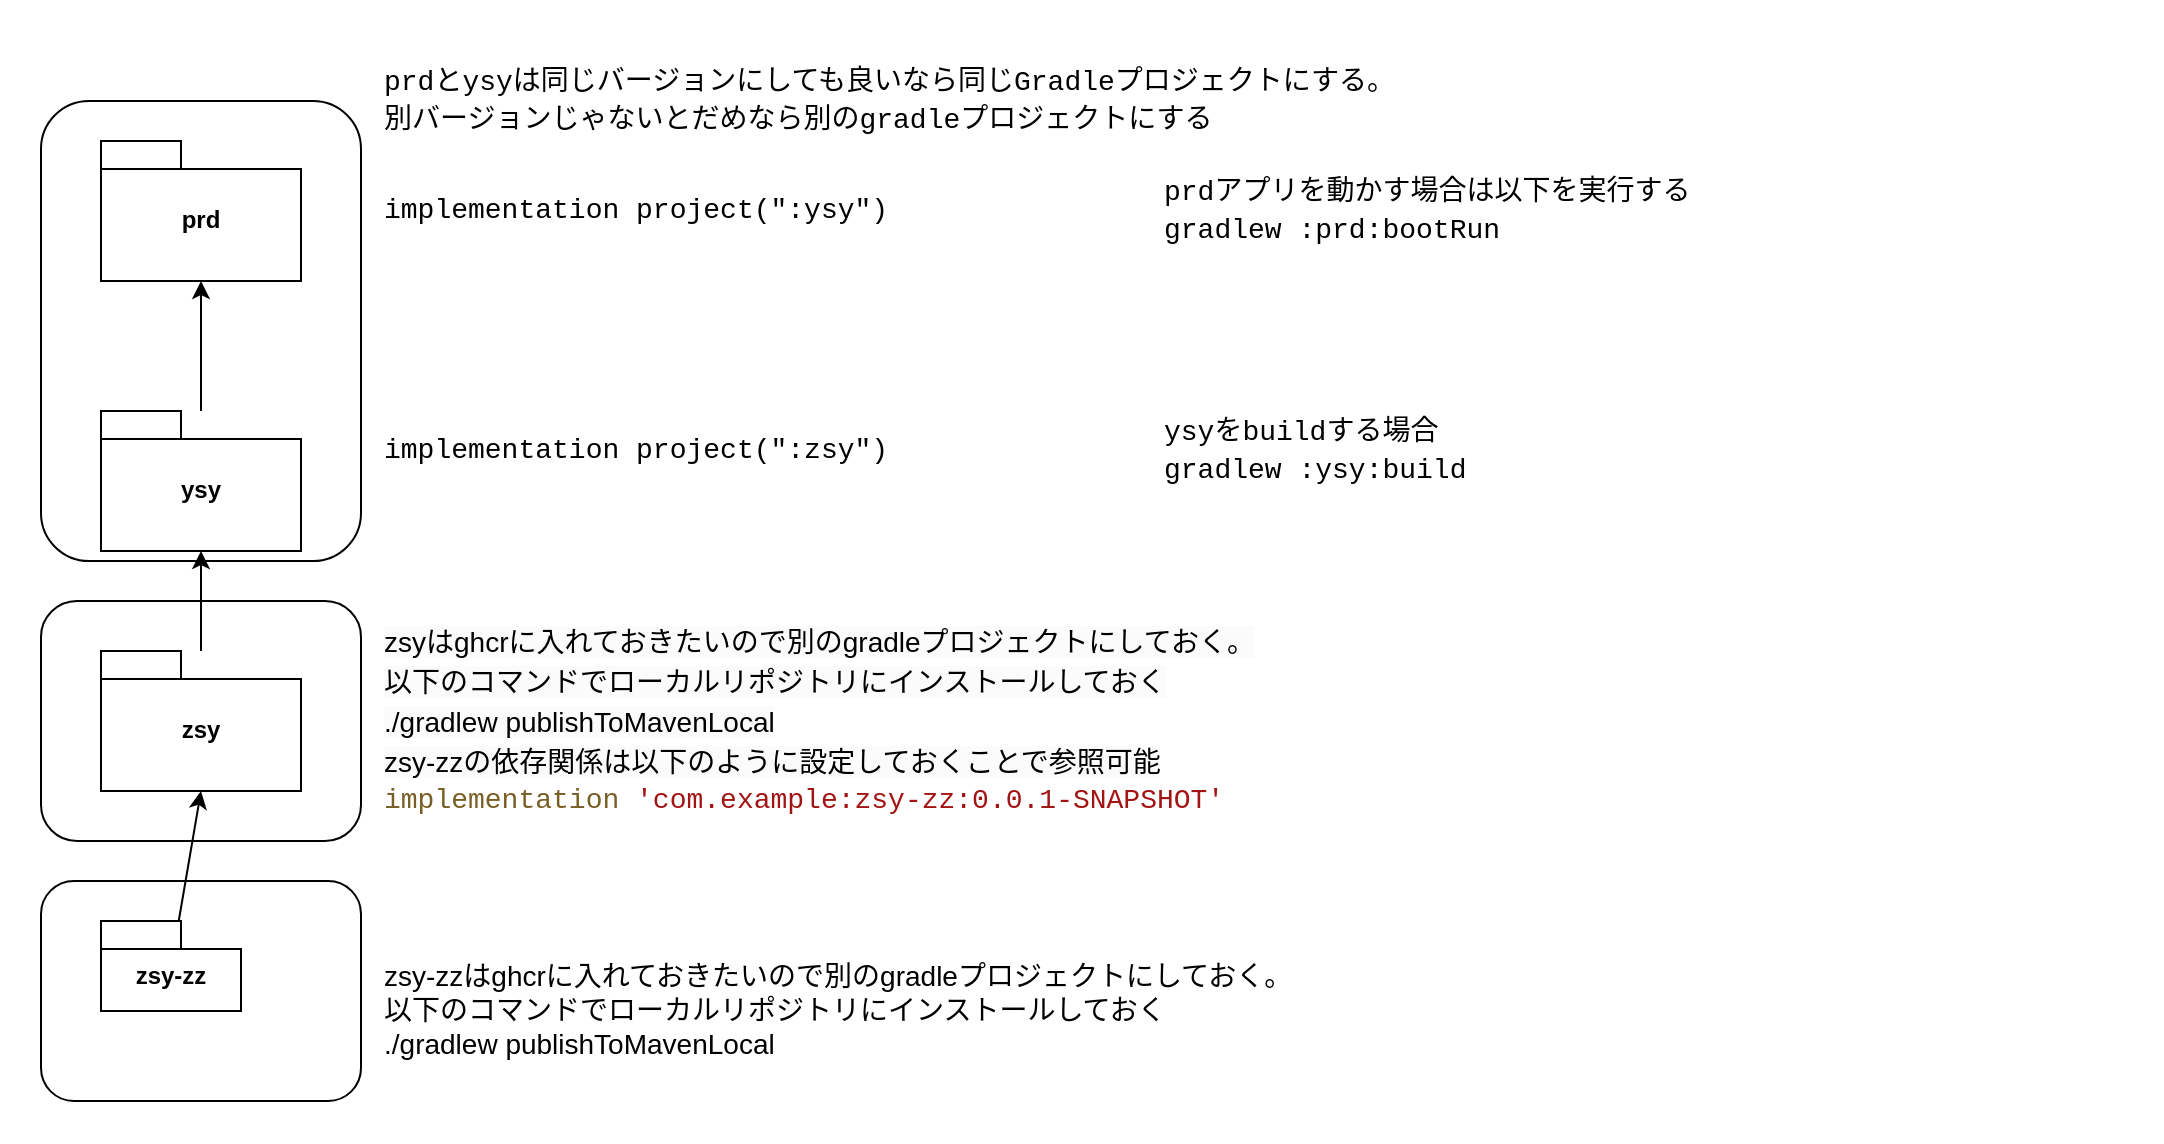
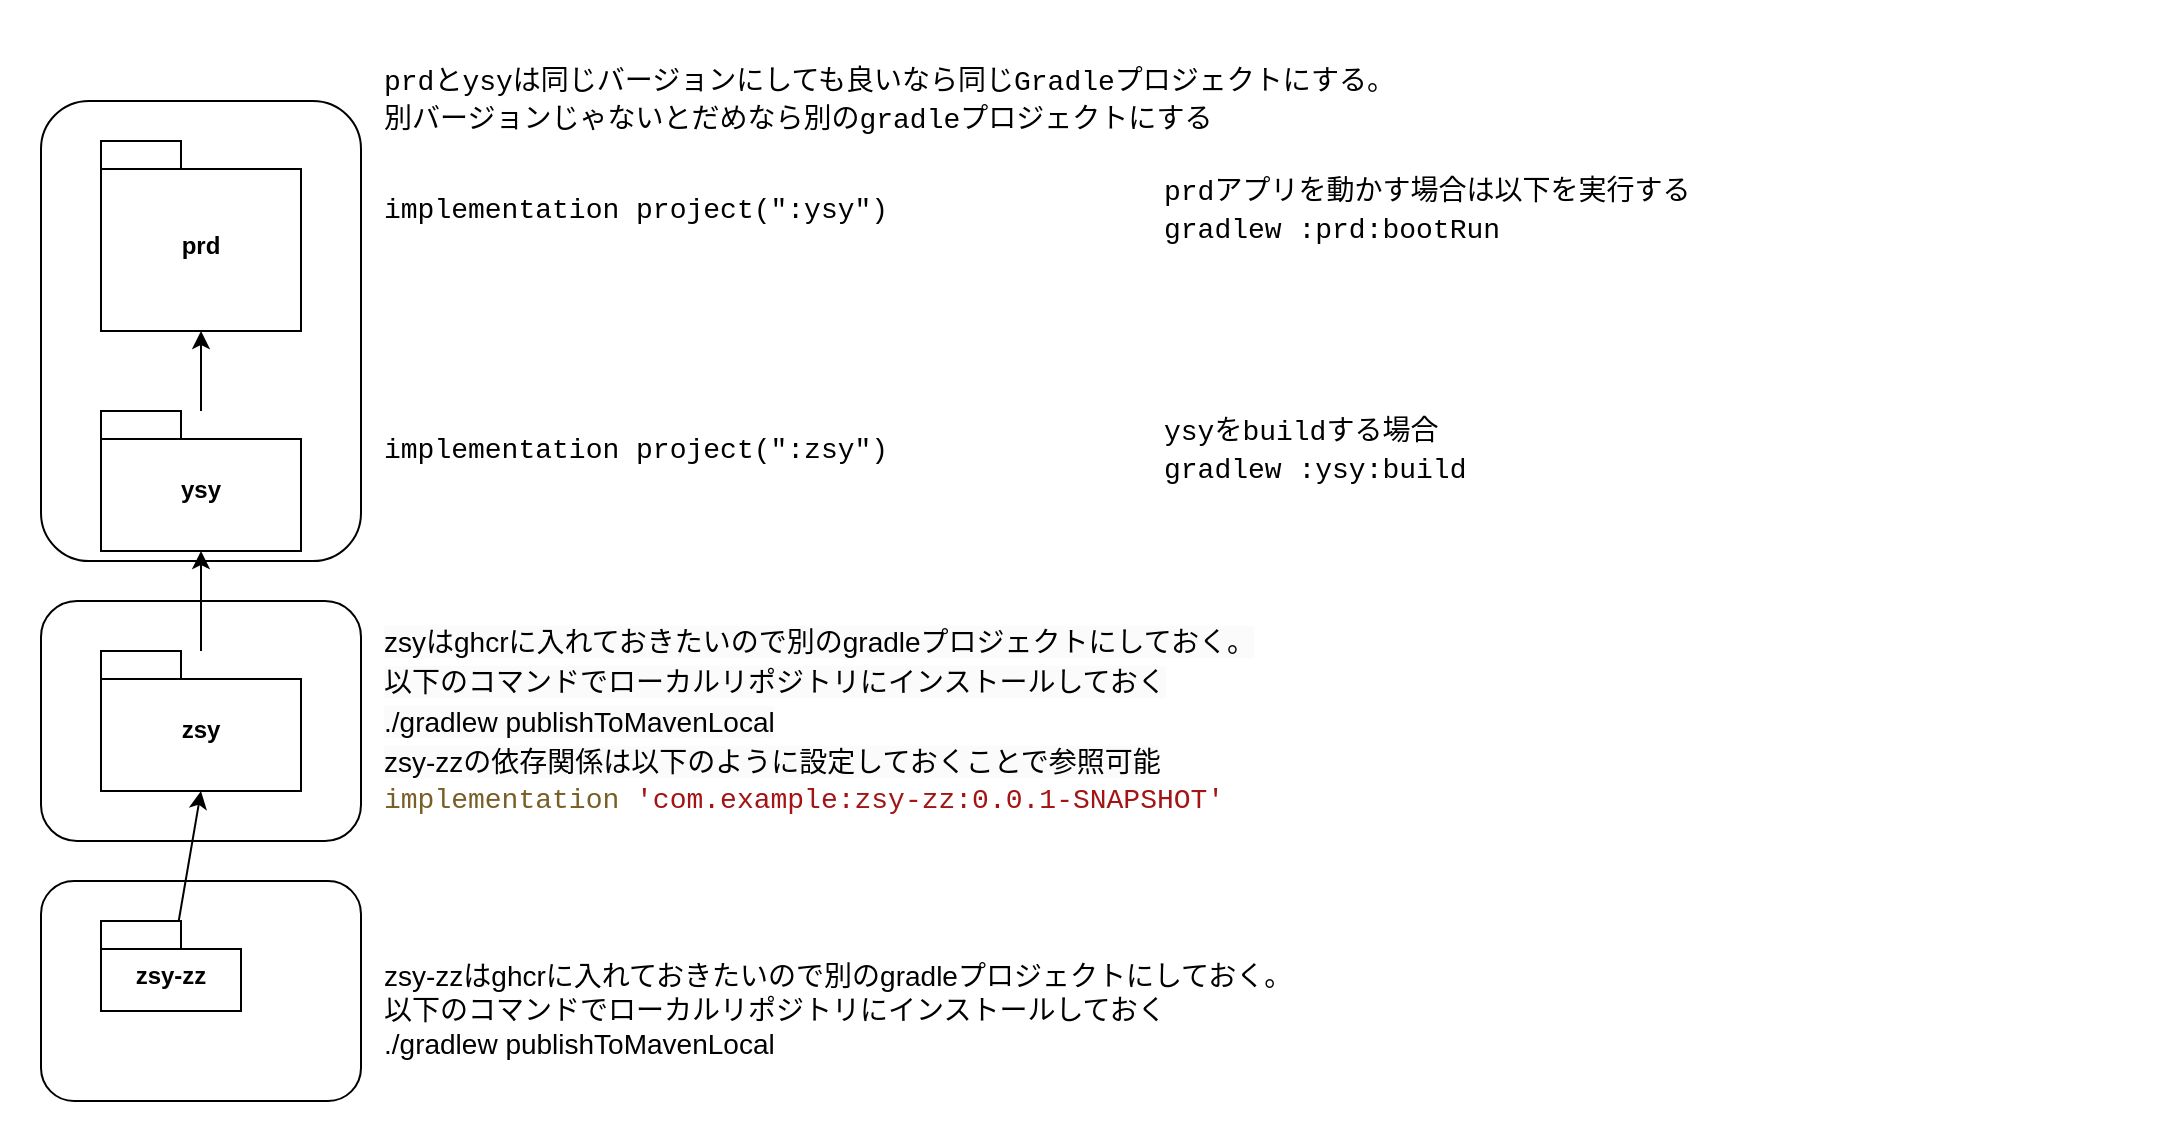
  <mxCell id="0" />
  <mxCell id="1" parent="0" />
  <mxCell id="2" style="edgeStyle=none;html=1;entryX=0.5;entryY=1;entryDx=0;entryDy=0;entryPerimeter=0;" parent="1" source="3" target="5" edge="1"><mxGeometry relative="1" as="geometry" /></mxCell>
  <mxCell id="3" value="zsy-zz" style="shape=folder;fontStyle=1;spacingTop=10;tabWidth=40;tabHeight=14;tabPosition=left;html=1;" parent="1" vertex="1"><mxGeometry x="50" y="460" width="70" height="45" as="geometry" /></mxCell>
  <mxCell id="4" style="edgeStyle=none;html=1;" parent="1" source="5" target="7" edge="1"><mxGeometry relative="1" as="geometry" /></mxCell>
  <mxCell id="5" value="zsy" style="shape=folder;fontStyle=1;spacingTop=10;tabWidth=40;tabHeight=14;tabPosition=left;html=1;" parent="1" vertex="1"><mxGeometry x="50" y="325" width="100" height="70" as="geometry" /></mxCell>
  <mxCell id="6" style="edgeStyle=none;html=1;entryX=0.5;entryY=1;entryDx=0;entryDy=0;entryPerimeter=0;" parent="1" source="7" target="8" edge="1"><mxGeometry relative="1" as="geometry" /></mxCell>
  <mxCell id="7" value="ysy" style="shape=folder;fontStyle=1;spacingTop=10;tabWidth=40;tabHeight=14;tabPosition=left;html=1;" parent="1" vertex="1"><mxGeometry x="50" y="205" width="100" height="70" as="geometry" /></mxCell>
- <mxCell id="8" value="prd" style="shape=folder;fontStyle=1;spacingTop=10;tabWidth=40;tabHeight=14;tabPosition=left;html=1;" parent="1" vertex="1"><mxGeometry x="50" y="70" width="100" height="70" as="geometry" /></mxCell>
+ <mxCell id="8" value="prd" style="shape=folder;fontStyle=1;spacingTop=10;tabWidth=40;tabHeight=14;tabPosition=left;html=1;" parent="1" vertex="1"><mxGeometry x="50" y="70" width="100" height="95" as="geometry" /></mxCell>
  <mxCell id="9" value="" style="rounded=1;whiteSpace=wrap;html=1;fillColor=none;" parent="1" vertex="1"><mxGeometry x="20" y="300" width="160" height="120" as="geometry" /></mxCell>
  <mxCell id="10" value="" style="rounded=1;whiteSpace=wrap;html=1;fillColor=none;" parent="1" vertex="1"><mxGeometry x="20" y="440" width="160" height="110" as="geometry" /></mxCell>
  <mxCell id="11" value="zsy-zzはghcrに入れておきたいので別のgradleプロジェクトにしておく。&lt;br&gt;以下のコマンドでローカルリポジトリにインストールしておく&lt;br&gt;./gradlew publishToMavenLocal" style="text;html=1;strokeColor=none;fillColor=none;align=left;verticalAlign=middle;whiteSpace=wrap;rounded=0;fontSize=14;" parent="1" vertex="1"><mxGeometry x="190" y="470" width="480" height="70" as="geometry" /></mxCell>
  <mxCell id="12" value="&lt;div style=&quot;color: rgb(59, 59, 59); background-color: rgb(255, 255, 255); font-family: Consolas, &amp;quot;Courier New&amp;quot;, monospace; line-height: 19px;&quot;&gt;&lt;span style=&quot;color: rgb(0, 0, 0); font-family: Helvetica; background-color: rgb(251, 251, 251);&quot;&gt;zsyはghcrに入れておきたいので別のgradleプロジェクトにしておく。&lt;/span&gt;&lt;br style=&quot;border-color: var(--border-color); color: rgb(0, 0, 0); font-family: Helvetica; background-color: rgb(251, 251, 251);&quot;&gt;&lt;span style=&quot;color: rgb(0, 0, 0); font-family: Helvetica; background-color: rgb(251, 251, 251);&quot;&gt;以下のコマンドでローカルリポジトリにインストールしておく&lt;/span&gt;&lt;br style=&quot;border-color: var(--border-color); color: rgb(0, 0, 0); font-family: Helvetica; background-color: rgb(251, 251, 251);&quot;&gt;&lt;span style=&quot;color: rgb(0, 0, 0); font-family: Helvetica; background-color: rgb(251, 251, 251);&quot;&gt;./gradlew publishToMavenLocal&lt;/span&gt;&lt;span style=&quot;color: #795e26;&quot;&gt;&lt;br&gt;&lt;/span&gt;&lt;/div&gt;&lt;div style=&quot;line-height: 19px;&quot;&gt;&lt;span style=&quot;background-color: rgb(251, 251, 251);&quot;&gt;zsy-zzの依存関係は以下のように設定しておくことで参照可能&lt;/span&gt;&lt;/div&gt;&lt;div style=&quot;color: rgb(59, 59, 59); background-color: rgb(255, 255, 255); font-family: Consolas, &amp;quot;Courier New&amp;quot;, monospace; line-height: 19px;&quot;&gt;&lt;span style=&quot;color: #795e26;&quot;&gt;implementation&lt;/span&gt; &lt;span style=&quot;color: #a31515;&quot;&gt;'com.example:zsy-zz:0.0.1-SNAPSHOT'&lt;/span&gt;&lt;/div&gt;" style="text;html=1;strokeColor=none;fillColor=none;align=left;verticalAlign=middle;whiteSpace=wrap;rounded=0;fontSize=14;" parent="1" vertex="1"><mxGeometry x="190" y="305" width="480" height="110" as="geometry" /></mxCell>
  <mxCell id="13" value="&lt;div style=&quot;background-color: rgb(255, 255, 255); font-family: Consolas, &amp;quot;Courier New&amp;quot;, monospace; line-height: 19px;&quot;&gt;&lt;div style=&quot;line-height: 19px;&quot;&gt;&lt;span style=&quot;&quot;&gt;implementation&lt;/span&gt; &lt;span style=&quot;&quot;&gt;project&lt;/span&gt;(&lt;span style=&quot;&quot;&gt;&quot;:zsy&quot;&lt;/span&gt;)&lt;/div&gt;&lt;/div&gt;" style="text;html=1;strokeColor=none;fillColor=none;align=left;verticalAlign=middle;whiteSpace=wrap;rounded=0;fontSize=14;fontColor=#000000;" parent="1" vertex="1"><mxGeometry x="190" y="210" width="480" height="30" as="geometry" /></mxCell>
  <mxCell id="14" value="&lt;div style=&quot;background-color: rgb(255, 255, 255); font-family: Consolas, &amp;quot;Courier New&amp;quot;, monospace; line-height: 19px;&quot;&gt;&lt;div style=&quot;line-height: 19px;&quot;&gt;&lt;span style=&quot;&quot;&gt;implementation&lt;/span&gt; &lt;span style=&quot;&quot;&gt;project&lt;/span&gt;(&lt;span style=&quot;&quot;&gt;&quot;:ysy&quot;&lt;/span&gt;)&lt;/div&gt;&lt;/div&gt;" style="text;html=1;strokeColor=none;fillColor=none;align=left;verticalAlign=middle;whiteSpace=wrap;rounded=0;fontSize=14;fontColor=#000000;" parent="1" vertex="1"><mxGeometry x="190" y="90" width="480" height="30" as="geometry" /></mxCell>
  <mxCell id="15" value="&lt;div style=&quot;background-color: rgb(255, 255, 255); font-family: Consolas, &amp;quot;Courier New&amp;quot;, monospace; line-height: 19px;&quot;&gt;&lt;div style=&quot;line-height: 19px;&quot;&gt;&lt;font&gt;prdアプリを動かす場合は以下を実行する&lt;/font&gt;&lt;/div&gt;&lt;div style=&quot;line-height: 19px;&quot;&gt;&lt;font&gt;gradlew :prd:bootRun&lt;/font&gt;&lt;/div&gt;&lt;/div&gt;" style="text;html=1;strokeColor=none;fillColor=none;align=left;verticalAlign=middle;whiteSpace=wrap;rounded=0;fontSize=14;fontColor=#000000;" parent="1" vertex="1"><mxGeometry x="580" y="90" width="480" height="30" as="geometry" /></mxCell>
  <mxCell id="16" value="&lt;div style=&quot;background-color: rgb(255, 255, 255); font-family: Consolas, &amp;quot;Courier New&amp;quot;, monospace; line-height: 19px;&quot;&gt;&lt;div style=&quot;line-height: 19px;&quot;&gt;&lt;font&gt;ysyをbuildする場合&lt;/font&gt;&lt;/div&gt;&lt;div style=&quot;line-height: 19px;&quot;&gt;&lt;font&gt;gradlew :ysy:build&lt;/font&gt;&lt;/div&gt;&lt;/div&gt;" style="text;html=1;strokeColor=none;fillColor=none;align=left;verticalAlign=middle;whiteSpace=wrap;rounded=0;fontSize=14;fontColor=#000000;" parent="1" vertex="1"><mxGeometry x="580" y="210" width="480" height="30" as="geometry" /></mxCell>
  <mxCell id="17" value="" style="rounded=1;whiteSpace=wrap;html=1;fillColor=none;" vertex="1" parent="1"><mxGeometry x="20" y="50" width="160" height="230" as="geometry" /></mxCell>
  <mxCell id="18" value="&lt;div style=&quot;background-color: rgb(255, 255, 255); font-family: Consolas, &amp;quot;Courier New&amp;quot;, monospace; line-height: 19px;&quot;&gt;&lt;div style=&quot;line-height: 19px;&quot;&gt;&lt;font&gt;prdとysyは同じバージョンにしても良いなら同じGradleプロジェクトにする。&lt;/font&gt;&lt;/div&gt;&lt;div style=&quot;line-height: 19px;&quot;&gt;&lt;font&gt;別バージョンじゃないとだめなら別のgradleプロジェクトにする&lt;/font&gt;&lt;/div&gt;&lt;/div&gt;" style="text;html=1;strokeColor=none;fillColor=none;align=left;verticalAlign=middle;whiteSpace=wrap;rounded=0;fontSize=14;fontColor=#000000;" vertex="1" parent="1"><mxGeometry x="190" y="20" width="570" height="60" as="geometry" /></mxCell>
